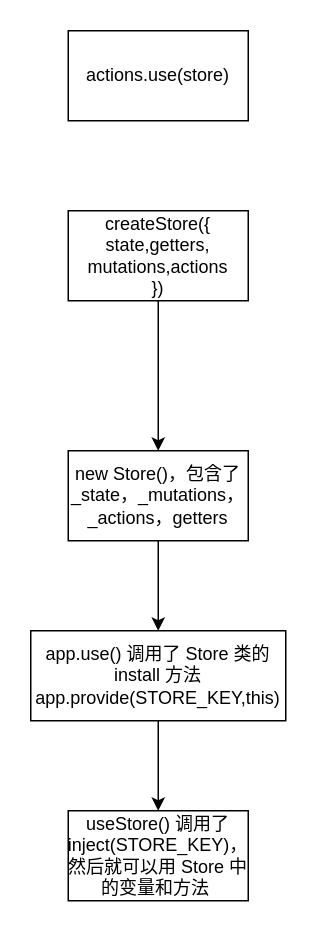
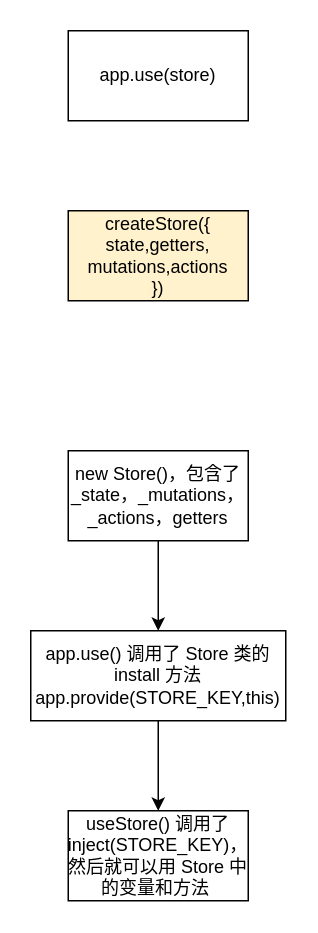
  <mxCell id="0" />
  <mxCell id="1" parent="0" />
- <mxCell id="2" value="actions.use(store)" style="rounded=0;whiteSpace=wrap;html=1;" vertex="1" parent="1"><mxGeometry x="45" y="20" width="120" height="60" as="geometry" /></mxCell>
- <mxCell id="3" style="edgeStyle=none;html=1;entryX=0.5;entryY=0;entryDx=0;entryDy=0;fontSize=12;" edge="1" parent="1" source="4" target="6"><mxGeometry relative="1" as="geometry" /></mxCell>
- <mxCell id="4" value="createStore({&lt;br&gt;state,getters,&lt;br&gt;mutations,actions&lt;br&gt;})" style="rounded=0;whiteSpace=wrap;html=1;" vertex="1" parent="1"><mxGeometry x="45" y="140" width="120" height="60" as="geometry" /></mxCell>
+ <mxCell id="2" value="app.use(store)" style="rounded=0;whiteSpace=wrap;html=1;" vertex="1" parent="1"><mxGeometry x="45" y="20" width="120" height="60" as="geometry" /></mxCell>
+ <mxCell id="4" value="createStore({&lt;br&gt;state,getters,&lt;br&gt;mutations,actions&lt;br&gt;})" style="rounded=0;whiteSpace=wrap;html=1;fillColor=#fff2cc;" vertex="1" parent="1"><mxGeometry x="45" y="140" width="120" height="60" as="geometry" /></mxCell>
  <mxCell id="5" style="edgeStyle=none;html=1;entryX=0.5;entryY=0;entryDx=0;entryDy=0;fontSize=12;" edge="1" parent="1" source="6" target="8"><mxGeometry relative="1" as="geometry" /></mxCell>
  <mxCell id="6" value="new Store()，包含了 _state，_mutations，_actions，getters" style="rounded=0;whiteSpace=wrap;html=1;" vertex="1" parent="1"><mxGeometry x="45" y="300" width="120" height="60" as="geometry" /></mxCell>
  <mxCell id="7" style="edgeStyle=none;html=1;entryX=0.5;entryY=0;entryDx=0;entryDy=0;fontSize=12;" edge="1" parent="1" source="8" target="9"><mxGeometry relative="1" as="geometry" /></mxCell>
  <mxCell id="8" value="app.use() 调用了 Store 类的 install 方法 app.provide(STORE_KEY,this)" style="rounded=0;whiteSpace=wrap;html=1;" vertex="1" parent="1"><mxGeometry x="20" y="420" width="170" height="60" as="geometry" /></mxCell>
  <mxCell id="9" value="&lt;font style=&quot;font-size: 12px&quot;&gt;useStore() 调用了 inject(STORE_KEY)，然后就可以用 Store 中的变量和方法&amp;nbsp;&lt;/font&gt;" style="rounded=0;whiteSpace=wrap;html=1;fontSize=8;" vertex="1" parent="1"><mxGeometry x="45" y="540" width="120" height="60" as="geometry" /></mxCell>
